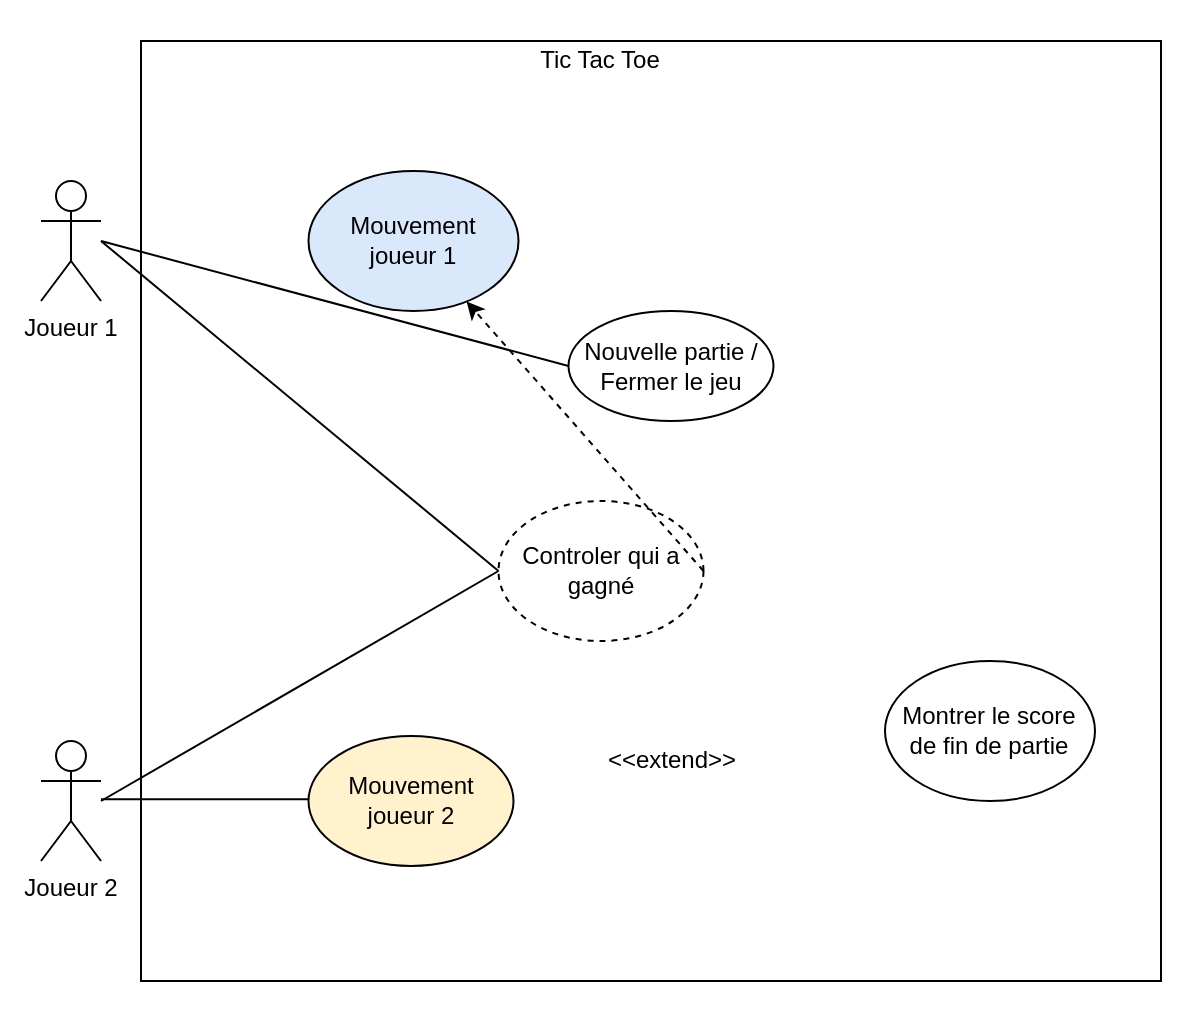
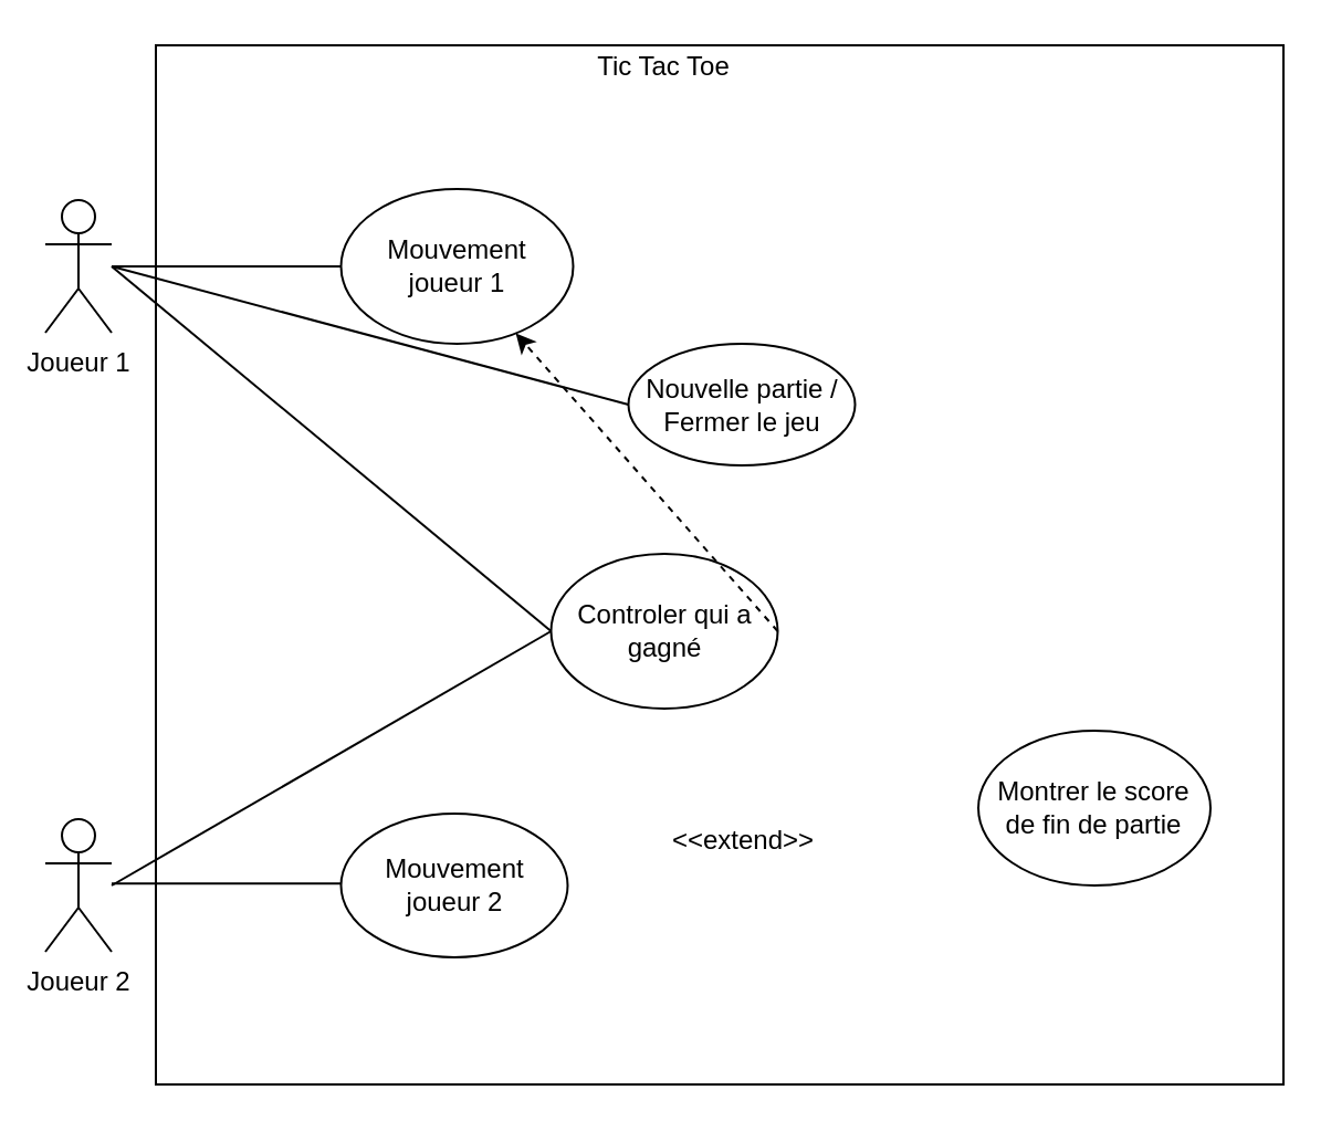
  <mxCell id="0" />
  <mxCell id="1" parent="0" />
  <mxCell id="2" value="Joueur 1" style="shape=umlActor;verticalLabelPosition=bottom;verticalAlign=top;html=1;" vertex="1" parent="1"><mxGeometry x="20" y="90" width="30" height="60" as="geometry" /></mxCell>
  <mxCell id="3" value="Joueur 2" style="shape=umlActor;verticalLabelPosition=bottom;verticalAlign=top;html=1;" vertex="1" parent="1"><mxGeometry x="20" y="370" width="30" height="60" as="geometry" /></mxCell>
  <mxCell id="4" value="" style="rounded=0;whiteSpace=wrap;html=1;" vertex="1" parent="1"><mxGeometry x="70" y="20" width="510" height="470" as="geometry" /></mxCell>
  <mxCell id="5" value="Tic Tac Toe" style="text;html=1;strokeColor=none;fillColor=none;align=center;verticalAlign=middle;whiteSpace=wrap;rounded=0;" vertex="1" parent="1"><mxGeometry x="265" y="20" width="70" height="20" as="geometry" /></mxCell>
- <mxCell id="6" value="Mouvement&lt;br&gt;joueur 1" style="ellipse;whiteSpace=wrap;html=1;fillColor=#dae8fc;" vertex="1" parent="1"><mxGeometry x="153.75" y="85" width="105" height="70" as="geometry" /></mxCell>
- <mxCell id="7" value="&lt;span&gt;Mouvement&lt;br&gt;joueur 2&lt;/span&gt;" style="ellipse;whiteSpace=wrap;html=1;fillColor=#fff2cc;" vertex="1" parent="1"><mxGeometry x="153.75" y="367.5" width="102.5" height="65" as="geometry" /></mxCell>
- <mxCell id="8" value="Controler qui a gagné" style="ellipse;whiteSpace=wrap;html=1;dashed=1;" vertex="1" parent="1"><mxGeometry x="248.75" y="250" width="102.5" height="70" as="geometry" /></mxCell>
+ <mxCell id="6" value="Mouvement&lt;br&gt;joueur 1" style="ellipse;whiteSpace=wrap;html=1;" vertex="1" parent="1"><mxGeometry x="153.75" y="85" width="105" height="70" as="geometry" /></mxCell>
+ <mxCell id="7" value="&lt;span&gt;Mouvement&lt;br&gt;joueur 2&lt;/span&gt;" style="ellipse;whiteSpace=wrap;html=1;" vertex="1" parent="1"><mxGeometry x="153.75" y="367.5" width="102.5" height="65" as="geometry" /></mxCell>
+ <mxCell id="8" value="Controler qui a gagné" style="ellipse;whiteSpace=wrap;html=1;" vertex="1" parent="1"><mxGeometry x="248.75" y="250" width="102.5" height="70" as="geometry" /></mxCell>
  <mxCell id="9" value="Nouvelle partie / Fermer le jeu" style="ellipse;whiteSpace=wrap;html=1;" vertex="1" parent="1"><mxGeometry x="283.75" y="155" width="102.5" height="55" as="geometry" /></mxCell>
  <mxCell id="10" value="Montrer le score de fin de partie" style="ellipse;whiteSpace=wrap;html=1;" vertex="1" parent="1"><mxGeometry x="442" y="330" width="105" height="70" as="geometry" /></mxCell>
+ <mxCell id="11" value="" style="endArrow=none;html=1;entryX=0;entryY=0.5;entryDx=0;entryDy=0;" edge="1" parent="1" source="2" target="6"><mxGeometry width="50" height="50" relative="1" as="geometry"><mxPoint x="120" y="160" as="sourcePoint" /><mxPoint x="170" y="110" as="targetPoint" /></mxGeometry></mxCell>
  <mxCell id="12" value="" style="endArrow=none;html=1;entryX=0;entryY=0.5;entryDx=0;entryDy=0;" edge="1" parent="1"><mxGeometry width="50" height="50" relative="1" as="geometry"><mxPoint x="50" y="399.17" as="sourcePoint" /><mxPoint x="153.75" y="399.17" as="targetPoint" /></mxGeometry></mxCell>
  <mxCell id="13" value="" style="endArrow=none;html=1;entryX=0;entryY=0.5;entryDx=0;entryDy=0;" edge="1" parent="1" target="9"><mxGeometry width="50" height="50" relative="1" as="geometry"><mxPoint x="50" y="120" as="sourcePoint" /><mxPoint x="230" y="230" as="targetPoint" /></mxGeometry></mxCell>
  <mxCell id="14" value="" style="endArrow=none;html=1;entryX=0;entryY=0.5;entryDx=0;entryDy=0;" edge="1" parent="1" target="8"><mxGeometry width="50" height="50" relative="1" as="geometry"><mxPoint x="50" y="120" as="sourcePoint" /><mxPoint x="258.75" y="280" as="targetPoint" /></mxGeometry></mxCell>
  <mxCell id="15" value="" style="endArrow=none;html=1;entryX=0;entryY=0.5;entryDx=0;entryDy=0;" edge="1" parent="1" target="8"><mxGeometry width="50" height="50" relative="1" as="geometry"><mxPoint x="50" y="400" as="sourcePoint" /><mxPoint x="170" y="290" as="targetPoint" /></mxGeometry></mxCell>
  <mxCell id="16" value="" style="endArrow=classic;html=1;exitX=1;exitY=0.5;exitDx=0;exitDy=0;dashed=1;" edge="1" parent="1" source="8" target="6"><mxGeometry width="50" height="50" relative="1" as="geometry"><mxPoint x="310" y="410" as="sourcePoint" /><mxPoint x="360" y="360" as="targetPoint" /></mxGeometry></mxCell>
  <mxCell id="17" value="&amp;lt;&amp;lt;extend&amp;gt;&amp;gt;" style="text;html=1;strokeColor=none;fillColor=none;align=center;verticalAlign=middle;whiteSpace=wrap;rounded=0;" vertex="1" parent="1"><mxGeometry x="301.25" y="370" width="70" height="20" as="geometry" /></mxCell>
